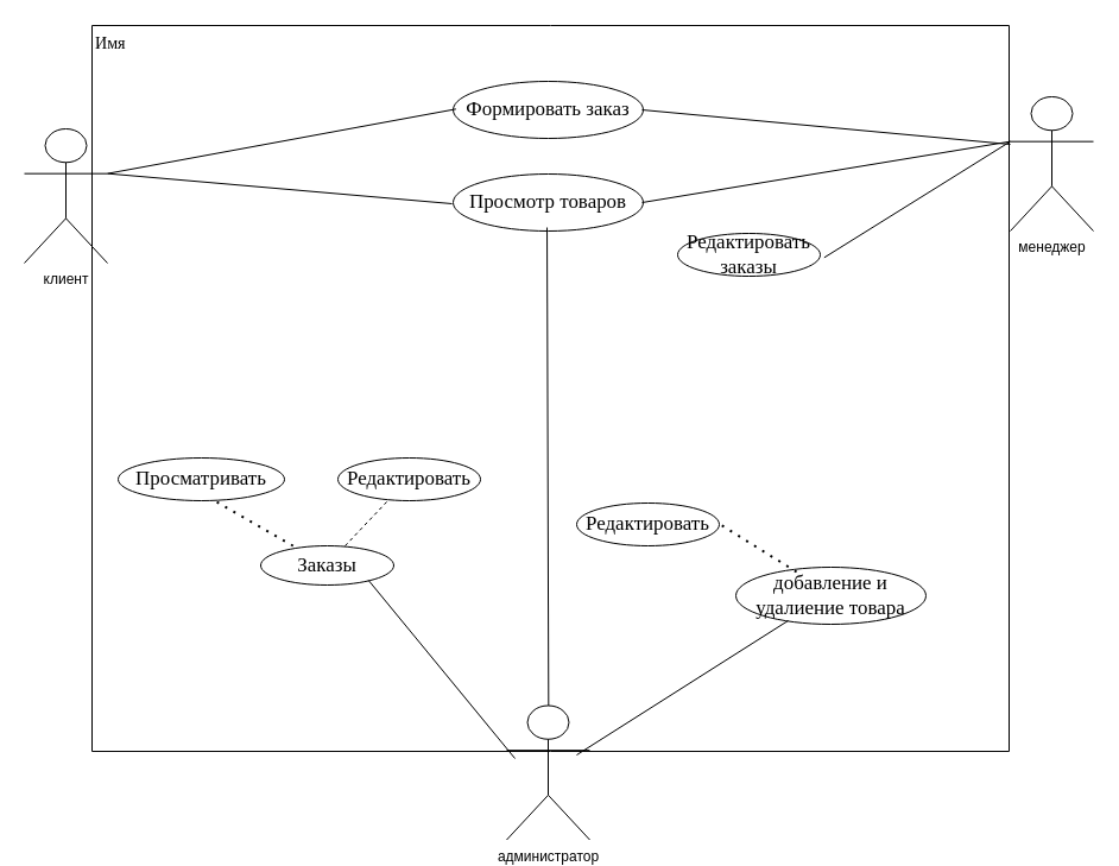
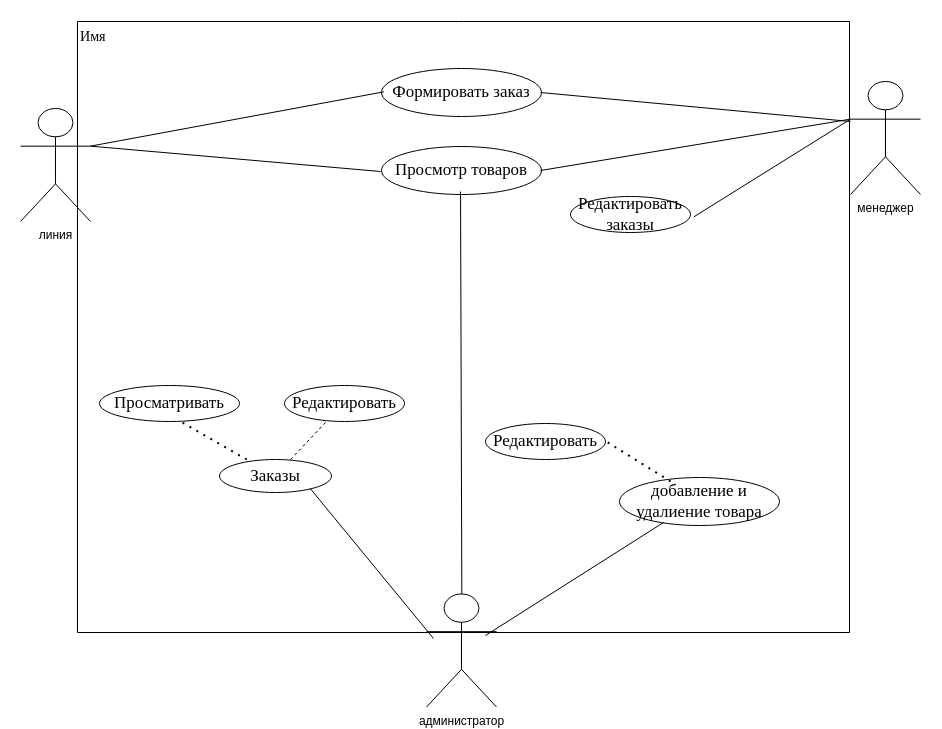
  <mxCell id="0" />
  <mxCell id="1" value="Контейнер" parent="0" />
  <mxCell id="2" style="vsdxID=1;fillColor=none;gradientColor=none;strokeColor=none;spacingLeft=1;spacingRight=1;points=[[0.25,0,0],[0.5,0,0],[0.75,0,0],[1,0.25,0],[1,0.5,0],[1,0.75,0],[0.75,0.75,0],[0.5,0.75,0],[0.25,0.75,0],[0.25,0.75,0],[0.25,0.5,0],[0.25,0.25,0]];labelBackgroundColor=none;rounded=0;html=1;whiteSpace=wrap;glass=0;labelBorderColor=none;" vertex="1" parent="1"><mxGeometry x="77" y="21" width="772" height="611" as="geometry" /></mxCell>
  <mxCell id="3" style="vsdxID=2;fillColor=#FFFFFF;gradientColor=none;shape=stencil(UzV2Ls5ILEhVNTIoLinKz04tz0wpyVA1dlE1MsrMy0gtyiwBslSNXVWNndPyi1LTi/JL81Ig/IJEkEoQKze/DGRCBUSfAUiHkUElhGdoAOG7QZTmZOYhKTWlkVqYJFmKiXcDVVSSqRDNS0AGIj7SMnNyINGJLI8ef0AhSNwbuwIA);strokeColor=#000000;points=[[0.25,0,0],[0.5,0,0],[0.75,0,0],[1,0.25,0],[1,0.5,0],[1,0.75,0],[0.75,1,0],[0.5,1,0],[0.25,1,0],[0,0.75,0],[0,0.5,0],[0,0.25,0]];labelBackgroundColor=none;rounded=0;html=1;whiteSpace=wrap;" vertex="1" parent="2"><mxGeometry width="772" height="611" as="geometry" /></mxCell>
  <mxCell id="4" value="&lt;div style=&quot;font-size: 1px&quot;&gt;&lt;p style=&quot;align:center;margin-left:0;margin-right:0;margin-top:0px;margin-bottom:0px;text-indent:0;valign:middle;direction:ltr;&quot;&gt;&lt;/p&gt;&lt;/div&gt;" style="text;vsdxID=2;fillColor=none;gradientColor=none;strokeColor=none;points=[[0.25,0,0],[0.5,0,0],[0.75,0,0],[1,0.25,0],[1,0.5,0],[1,0.75,0],[0.75,1,0],[0.5,1,0],[0.25,1,0],[0,0.75,0],[0,0.5,0],[0,0.25,0]];labelBackgroundColor=none;rounded=0;html=1;whiteSpace=wrap;verticalAlign=middle;align=center;;html=1;" vertex="1" parent="3"><mxGeometry y="-0.9" width="772" height="611.9" as="geometry" /></mxCell>
  <mxCell id="5" style="vsdxID=4;fillColor=none;gradientColor=none;gradientDirection=north;strokeColor=none;spacingLeft=1;spacingRight=1;points=[[0.25,0,0],[0.5,0,0],[0.75,0,0],[1,0.25,0],[1,0.5,0],[1,0.75,0],[0.75,1,0],[0.5,1,0],[0.25,1,0],[0,0.75,0],[0,0.5,0],[0,0.25,0]];labelBackgroundColor=none;rounded=0;html=1;whiteSpace=wrap;" vertex="1" parent="2"><mxGeometry width="772" height="30" as="geometry" /></mxCell>
  <mxCell id="6" value="&lt;div style=&quot;font-size: 1px&quot;&gt;&lt;p style=&quot;align:center;margin-left:0;margin-right:0;margin-top:0px;margin-bottom:0px;text-indent:0;valign:middle;direction:ltr;&quot;&gt;&lt;/p&gt;&lt;/div&gt;" style="verticalAlign=middle;align=center;vsdxID=5;fillColor=none;gradientColor=none;strokeColor=none;points=[[0.25,0,0],[0.5,0,0],[0.75,0,0],[1,0.25,0],[1,0.5,0],[1,0.75,0],[0.75,1,0],[0.5,1,0],[0.25,1,0],[0,0.75,0],[0,0.5,0],[0,0.25,0]];labelBackgroundColor=none;rounded=0;html=1;whiteSpace=wrap;" vertex="1" parent="5"><mxGeometry width="772" height="30" as="geometry" /></mxCell>
  <mxCell id="7" value="&lt;div style=&quot;font-size: 1px&quot;&gt;&lt;p style=&quot;align:left;margin-left:0;margin-right:0;margin-top:0px;margin-bottom:0px;text-indent:0;valign:middle;direction:ltr;&quot;&gt;&lt;font style=&quot;font-size:14.11px;font-family:Calibri;color:#000000;direction:ltr;letter-spacing:0px;line-height:120%;opacity:1&quot;&gt;Имя&lt;br/&gt;&lt;/font&gt;&lt;/p&gt;&lt;/div&gt;" style="text;vsdxID=4;fillColor=none;gradientColor=none;gradientDirection=north;strokeColor=none;spacingLeft=1;spacingRight=1;points=[[0.25,0,0],[0.5,0,0],[0.75,0,0],[1,0.25,0],[1,0.5,0],[1,0.75,0],[0.75,1,0],[0.5,1,0],[0.25,1,0],[0,0.75,0],[0,0.5,0],[0,0.25,0]];labelBackgroundColor=none;rounded=0;html=1;whiteSpace=wrap;verticalAlign=middle;align=left;;html=1;" vertex="1" parent="5"><mxGeometry width="772" height="30" as="geometry" /></mxCell>
  <mxCell id="8" value="&lt;div style=&quot;font-size: 1px&quot;&gt;&lt;font style=&quot;font-size:16.93px;font-family:Calibri;color:#000000;direction:ltr;letter-spacing:0px;line-height:120%;opacity:1&quot;&gt;Просмотр товаров&lt;br/&gt;&lt;/font&gt;&lt;/div&gt;" style="verticalAlign=middle;align=center;vsdxID=9;fillColor=#FFFFFF;gradientColor=none;shape=stencil(vVHLDsIgEPwajiQI6RfU+h8bu22JCGRB2/69kG1iazx58DazM/vIjjBtmiCi0CplCjecbZ8nYc5Ca+snJJsLEqYTph0C4Ujh4XvmEaqzont41gkL96naodXKrGF6YSfQtUi0OXXDVlqPfJNP6usotUhYbJIUMmQb/GGrAxpRljVycDBuc1hKM2LclX8/7H9nFfB+82Cd45T2+mcspcSRmu4F);points=[];labelBackgroundColor=none;rounded=0;html=1;whiteSpace=wrap;" parent="1" vertex="1"><mxGeometry x="381" y="146" width="160" height="48" as="geometry" /></mxCell>
  <mxCell id="9" value="&lt;div style=&quot;font-size: 1px&quot;&gt;&lt;font style=&quot;font-size:16.93px;font-family:Calibri;color:#000000;direction:ltr;letter-spacing:0px;line-height:120%;opacity:1&quot;&gt;Формировать заказ&lt;br/&gt;&lt;/font&gt;&lt;/div&gt;" style="verticalAlign=middle;align=center;vsdxID=25;fillColor=#FFFFFF;gradientColor=none;shape=stencil(vVHLDsIgEPwajiQI6RfU+h8bu22JCGRB2/69kG1iazx58DazM/vIjjBtmiCi0CplCjecbZ8nYc5Ca+snJJsLEqYTph0C4Ujh4XvmEaqzont41gkL96naodXKrGF6YSfQtUi0OXXDVlqPfJNP6usotUhYbJIUMmQb/GGrAxpRljVycDBuc1hKM2LclX8/7H9nFfB+82Cd45T2+mcspcSRmu4F);points=[];labelBackgroundColor=none;rounded=0;html=1;whiteSpace=wrap;" parent="1" vertex="1"><mxGeometry x="381" y="68" width="160" height="48" as="geometry" /></mxCell>
  <mxCell id="10" value="&lt;div style=&quot;font-size: 1px&quot;&gt;&lt;font style=&quot;font-size:16.93px;font-family:Calibri;color:#000000;direction:ltr;letter-spacing:0px;line-height:120%;opacity:1&quot;&gt;добавление и удалиение товара&lt;br&gt;&lt;/font&gt;&lt;/div&gt;" style="verticalAlign=middle;align=center;vsdxID=36;fillColor=#FFFFFF;gradientColor=none;shape=stencil(vVHLDsIgEPwajiQI6RfU+h8bu22JCGRB2/69kG1iazx58DazM/vIjjBtmiCi0CplCjecbZ8nYc5Ca+snJJsLEqYTph0C4Ujh4XvmEaqzont41gkL96naodXKrGF6YSfQtUi0OXXDVlqPfJNP6usotUhYbJIUMmQb/GGrAxpRljVycDBuc1hKM2LclX8/7H9nFfB+82Cd45T2+mcspcSRmu4F);points=[];labelBackgroundColor=none;rounded=0;html=1;whiteSpace=wrap;" parent="1" vertex="1"><mxGeometry x="619" y="477" width="160" height="48" as="geometry" /></mxCell>
  <mxCell id="11" value="&lt;div style=&quot;font-size: 1px&quot;&gt;&lt;font style=&quot;font-size:16.93px;font-family:Calibri;color:#000000;direction:ltr;letter-spacing:0px;line-height:120%;opacity:1&quot;&gt;Редактировать&lt;br/&gt;&lt;/font&gt;&lt;/div&gt;" style="verticalAlign=middle;align=center;vsdxID=49;fillColor=#FFFFFF;gradientColor=none;shape=stencil(vVHLDsIgEPwajiQI6RfU+h8bu22JCGRB2/69kG1iazx58DazM/vIjjBtmiCi0CplCjecbZ8nYc5Ca+snJJsLEqYTph0C4Ujh4XvmEaqzont41gkL96naodXKrGF6YSfQtUi0OXXDVlqPfJNP6usotUhYbJIUMmQb/GGrAxpRljVycDBuc1hKM2LclX8/7H9nFfB+82Cd45T2+mcspcSRmu4F);points=[];labelBackgroundColor=none;rounded=0;html=1;whiteSpace=wrap;" parent="1" vertex="1"><mxGeometry x="485" y="423" width="120" height="36" as="geometry" /></mxCell>
  <mxCell id="12" value="&lt;div style=&quot;font-size: 1px&quot;&gt;&lt;font style=&quot;font-size:16.93px;font-family:Calibri;color:#000000;direction:ltr;letter-spacing:0px;line-height:120%;opacity:1&quot;&gt;Заказы&lt;br/&gt;&lt;/font&gt;&lt;/div&gt;" style="verticalAlign=middle;align=center;vsdxID=65;fillColor=#FFFFFF;gradientColor=none;shape=stencil(vVHLDsIgEPwajiQI6RfU+h8bu22JCGRB2/69kG1iazx58DazM/vIjjBtmiCi0CplCjecbZ8nYc5Ca+snJJsLEqYTph0C4Ujh4XvmEaqzont41gkL96naodXKrGF6YSfQtUi0OXXDVlqPfJNP6usotUhYbJIUMmQb/GGrAxpRljVycDBuc1hKM2LclX8/7H9nFfB+82Cd45T2+mcspcSRmu4F);points=[];labelBackgroundColor=none;rounded=0;html=1;whiteSpace=wrap;" parent="1" vertex="1"><mxGeometry x="219" y="459" width="112" height="33" as="geometry" /></mxCell>
  <mxCell id="13" value="&lt;div style=&quot;font-size: 1px&quot;&gt;&lt;font style=&quot;font-size:16.93px;font-family:Calibri;color:#000000;direction:ltr;letter-spacing:0px;line-height:120%;opacity:1&quot;&gt;Просматривать&lt;br/&gt;&lt;/font&gt;&lt;/div&gt;" style="verticalAlign=middle;align=center;vsdxID=66;fillColor=#FFFFFF;gradientColor=none;shape=stencil(vVHLDsIgEPwajiQI6RfU+h8bu22JCGRB2/69kG1iazx58DazM/vIjjBtmiCi0CplCjecbZ8nYc5Ca+snJJsLEqYTph0C4Ujh4XvmEaqzont41gkL96naodXKrGF6YSfQtUi0OXXDVlqPfJNP6usotUhYbJIUMmQb/GGrAxpRljVycDBuc1hKM2LclX8/7H9nFfB+82Cd45T2+mcspcSRmu4F);points=[];labelBackgroundColor=none;rounded=0;html=1;whiteSpace=wrap;" parent="1" vertex="1"><mxGeometry x="99" y="385" width="140" height="36" as="geometry" /></mxCell>
  <mxCell id="14" value="&lt;div style=&quot;font-size: 1px&quot;&gt;&lt;font style=&quot;font-size:16.93px;font-family:Calibri;color:#000000;direction:ltr;letter-spacing:0px;line-height:120%;opacity:1&quot;&gt;Редактировать&lt;br/&gt;&lt;/font&gt;&lt;/div&gt;" style="verticalAlign=middle;align=center;vsdxID=67;fillColor=#FFFFFF;gradientColor=none;shape=stencil(vVHLDsIgEPwajiQI6RfU+h8bu22JCGRB2/69kG1iazx58DazM/vIjjBtmiCi0CplCjecbZ8nYc5Ca+snJJsLEqYTph0C4Ujh4XvmEaqzont41gkL96naodXKrGF6YSfQtUi0OXXDVlqPfJNP6usotUhYbJIUMmQb/GGrAxpRljVycDBuc1hKM2LclX8/7H9nFfB+82Cd45T2+mcspcSRmu4F);points=[];labelBackgroundColor=none;rounded=0;html=1;whiteSpace=wrap;" parent="1" vertex="1"><mxGeometry x="284" y="385" width="120" height="36" as="geometry" /></mxCell>
  <mxCell id="15" value="" style="endArrow=none;html=1;rounded=0;entryX=0.494;entryY=0.938;entryDx=0;entryDy=0;entryPerimeter=0;exitX=0.507;exitY=-0.02;exitDx=0;exitDy=0;exitPerimeter=0;" edge="1" parent="1" target="8"><mxGeometry width="50" height="50" relative="1" as="geometry"><mxPoint x="461.336" y="598" as="sourcePoint" /><mxPoint x="460" y="271" as="targetPoint" /></mxGeometry></mxCell>
  <mxCell id="16" value="" style="endArrow=none;html=1;rounded=0;entryX=-0.006;entryY=0.521;entryDx=0;entryDy=0;entryPerimeter=0;exitX=1;exitY=0.333;exitDx=0;exitDy=0;exitPerimeter=0;" edge="1" parent="1" source="23" target="8"><mxGeometry width="50" height="50" relative="1" as="geometry"><mxPoint x="149.688" y="143.3" as="sourcePoint" /><mxPoint x="200" y="201" as="targetPoint" /></mxGeometry></mxCell>
  <mxCell id="17" value="" style="endArrow=none;html=1;rounded=0;entryX=-0.083;entryY=0.38;entryDx=0;entryDy=0;entryPerimeter=0;exitX=0.81;exitY=0.879;exitDx=0;exitDy=0;exitPerimeter=0;" edge="1" parent="1" source="12"><mxGeometry width="50" height="50" relative="1" as="geometry"><mxPoint x="220" y="651" as="sourcePoint" /><mxPoint x="433.016" y="638" as="targetPoint" /></mxGeometry></mxCell>
  <mxCell id="18" value="" style="endArrow=none;dashed=1;html=1;dashPattern=1 3;strokeWidth=2;rounded=0;entryX=0.579;entryY=1;entryDx=0;entryDy=0;entryPerimeter=0;" edge="1" parent="1" source="12" target="13"><mxGeometry width="50" height="50" relative="1" as="geometry"><mxPoint x="180" y="581" as="sourcePoint" /><mxPoint x="230" y="531" as="targetPoint" /></mxGeometry></mxCell>
  <mxCell id="19" value="" style="endArrow=none;dashed=1;html=1;dashPattern=1 3;strokeWidth=2;rounded=0;exitX=0.319;exitY=0.083;exitDx=0;exitDy=0;exitPerimeter=0;entryX=0.994;entryY=0.472;entryDx=0;entryDy=0;entryPerimeter=0;" edge="1" parent="1" source="10" target="11"><mxGeometry width="50" height="50" relative="1" as="geometry"><mxPoint x="570" y="301" as="sourcePoint" /><mxPoint x="620" y="251" as="targetPoint" /></mxGeometry></mxCell>
  <mxCell id="20" value="" style="endArrow=none;html=1;rounded=0;exitX=1;exitY=0.333;exitDx=0;exitDy=0;exitPerimeter=0;entryX=0.015;entryY=0.486;entryDx=0;entryDy=0;entryPerimeter=0;" edge="1" parent="1" source="23" target="9"><mxGeometry width="50" height="50" relative="1" as="geometry"><mxPoint x="146.664" y="144.7" as="sourcePoint" /><mxPoint x="260" y="71" as="targetPoint" /></mxGeometry></mxCell>
  <mxCell id="21" value="" style="endArrow=none;html=1;rounded=0;entryX=0;entryY=0.333;entryDx=0;entryDy=0;entryPerimeter=0;" edge="1" parent="1" target="24"><mxGeometry width="50" height="50" relative="1" as="geometry"><mxPoint x="540" y="170" as="sourcePoint" /><mxPoint x="729.992" y="113" as="targetPoint" /></mxGeometry></mxCell>
  <mxCell id="22" value="" style="endArrow=none;html=1;rounded=0;" edge="1" parent="1"><mxGeometry width="50" height="50" relative="1" as="geometry"><mxPoint x="540" y="92" as="sourcePoint" /><mxPoint x="850" y="121" as="targetPoint" /></mxGeometry></mxCell>
- <mxCell id="23" value="клиент" style="shape=umlActor;verticalLabelPosition=bottom;verticalAlign=top;html=1;outlineConnect=0;" vertex="1" parent="1"><mxGeometry x="20" y="108" width="70" height="113" as="geometry" /></mxCell>
+ <mxCell id="23" value="линия" style="shape=umlActor;verticalLabelPosition=bottom;verticalAlign=top;html=1;outlineConnect=0;" vertex="1" parent="1"><mxGeometry x="20" y="108" width="70" height="113" as="geometry" /></mxCell>
  <mxCell id="24" value="менеджер" style="shape=umlActor;verticalLabelPosition=bottom;verticalAlign=top;html=1;outlineConnect=0;" vertex="1" parent="1"><mxGeometry x="850" y="81" width="70" height="113" as="geometry" /></mxCell>
  <mxCell id="25" value="администратор" style="shape=umlActor;verticalLabelPosition=bottom;verticalAlign=top;html=1;outlineConnect=0;" vertex="1" parent="1"><mxGeometry x="426" y="593.5" width="70" height="113" as="geometry" /></mxCell>
  <mxCell id="26" value="&lt;div style=&quot;font-size: 1px&quot;&gt;&lt;font style=&quot;font-size:16.93px;font-family:Calibri;color:#000000;direction:ltr;letter-spacing:0px;line-height:120%;opacity:1&quot;&gt;Редактировать заказы&lt;br&gt;&lt;/font&gt;&lt;/div&gt;" style="verticalAlign=middle;align=center;vsdxID=49;fillColor=#FFFFFF;gradientColor=none;shape=stencil(vVHLDsIgEPwajiQI6RfU+h8bu22JCGRB2/69kG1iazx58DazM/vIjjBtmiCi0CplCjecbZ8nYc5Ca+snJJsLEqYTph0C4Ujh4XvmEaqzont41gkL96naodXKrGF6YSfQtUi0OXXDVlqPfJNP6usotUhYbJIUMmQb/GGrAxpRljVycDBuc1hKM2LclX8/7H9nFfB+82Cd45T2+mcspcSRmu4F);points=[];labelBackgroundColor=none;rounded=0;html=1;whiteSpace=wrap;" vertex="1" parent="1"><mxGeometry x="570" y="196" width="120" height="36" as="geometry" /></mxCell>
  <mxCell id="27" value="" style="endArrow=none;html=1;rounded=0;exitX=1.028;exitY=0.565;exitDx=0;exitDy=0;exitPerimeter=0;entryX=0;entryY=0.333;entryDx=0;entryDy=0;entryPerimeter=0;" edge="1" parent="1" source="26" target="24"><mxGeometry width="50" height="50" relative="1" as="geometry"><mxPoint x="790" y="301" as="sourcePoint" /><mxPoint x="840" y="251" as="targetPoint" /></mxGeometry></mxCell>
  <mxCell id="28" value="Соединительная линия" parent="0" />
  <mxCell id="29" style="vsdxID=42;fillColor=none;gradientColor=none;shape=stencil(XY9ZDoAgDERP03+kR0C8h4kojQoGcbu9kIa4/M10XjdAtdp2MSDFGoMfzUFdtIA1SEnOmkAxKUANqHofzBD85jr2S5vJrGa/5wkn94ncIcXFrhLsG0Ynci+0hAX+oEk8K/i6d/Y/J5X4FdQ3);points=[[0.01,0.99,0],[0.99,0.01,0]];labelBackgroundColor=#ffffff;rounded=0;html=1;whiteSpace=wrap;" parent="28" vertex="1"><mxGeometry x="485" y="522" width="178" height="113" as="geometry" /></mxCell>
  <mxCell id="30" style="vsdxID=78;fillColor=none;gradientColor=none;shape=stencil(XY9ZDoAgDERP03+kR0C8h4kojQoGcbu9kIa4/M10XjdAtdp2MSDFGoMfzUFdtIA1SEnOmkAxKUANqHofzBD85jr2S5vJrGa/5wkn94ncIcXFrhLsG0Ynci+0hAX+oEk8K/i6d/Y/J5X4FdQ3);dashed=1;points=[[0.02,0.98,0],[0.98,0.02,0]];labelBackgroundColor=#ffffff;rounded=0;html=1;whiteSpace=wrap;" parent="28" vertex="1"><mxGeometry x="290" y="421" width="36" height="38" as="geometry" /></mxCell>
